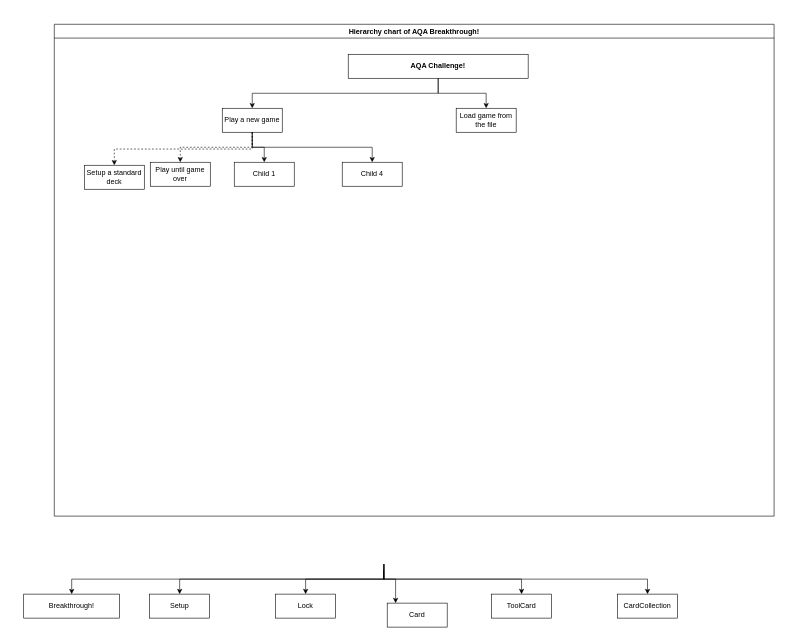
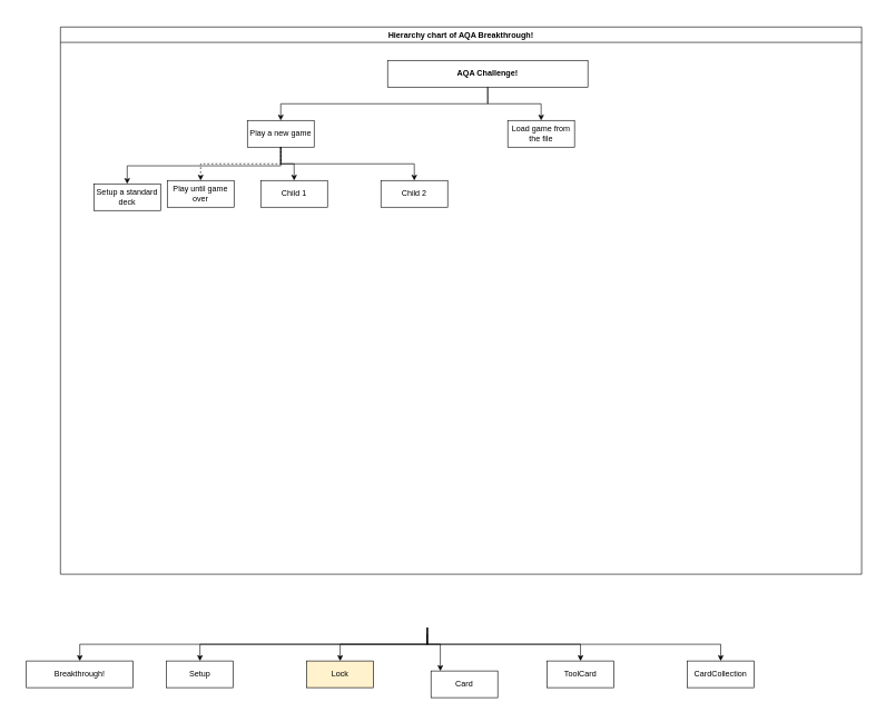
  <mxCell id="0" />
  <mxCell id="1" parent="0" />
  <mxCell id="2" value="Breakthrough!" style="whiteSpace=wrap;html=1;" vertex="1" parent="1"><mxGeometry x="39" y="990" width="160" height="40" as="geometry" /></mxCell>
  <mxCell id="3" value="Setup" style="whiteSpace=wrap;html=1;" vertex="1" parent="1"><mxGeometry x="249" y="990" width="100" height="40" as="geometry" /></mxCell>
- <mxCell id="4" value="Lock" style="whiteSpace=wrap;html=1;" vertex="1" parent="1"><mxGeometry x="459" y="990" width="100" height="40" as="geometry" /></mxCell>
+ <mxCell id="4" value="Lock" style="whiteSpace=wrap;html=1;fillColor=#fff2cc;" vertex="1" parent="1"><mxGeometry x="459" y="990" width="100" height="40" as="geometry" /></mxCell>
  <mxCell id="5" value="ToolCard" style="whiteSpace=wrap;html=1;" vertex="1" parent="1"><mxGeometry x="819" y="990" width="100" height="40" as="geometry" /></mxCell>
  <mxCell id="6" value="" style="edgeStyle=elbowEdgeStyle;elbow=vertical;html=1;rounded=0;" edge="1" parent="1" target="5"><mxGeometry relative="1" as="geometry"><mxPoint x="639" y="950" as="sourcePoint" /><Array as="points"><mxPoint x="619" y="965" /></Array></mxGeometry></mxCell>
  <mxCell id="7" value="Card" style="whiteSpace=wrap;html=1;" vertex="1" parent="1"><mxGeometry x="645" y="1005" width="100" height="40" as="geometry" /></mxCell>
  <mxCell id="8" value="" style="edgeStyle=elbowEdgeStyle;elbow=vertical;html=1;rounded=0;" edge="1" parent="1" target="7"><mxGeometry relative="1" as="geometry"><mxPoint x="639" y="950" as="sourcePoint" /><Array as="points"><mxPoint x="659" y="965" /><mxPoint x="639" y="965" /></Array></mxGeometry></mxCell>
  <mxCell id="9" value="CardCollection" style="whiteSpace=wrap;html=1;" vertex="1" parent="1"><mxGeometry x="1029" y="990" width="100" height="40" as="geometry" /></mxCell>
  <mxCell id="10" value="" style="group" vertex="1" connectable="0" parent="1"><mxGeometry x="639" y="940" as="geometry" /></mxCell>
  <mxCell id="11" value="" style="edgeStyle=elbowEdgeStyle;elbow=vertical;html=1;rounded=0;" edge="1" parent="10" target="4"><mxGeometry relative="1" as="geometry"><mxPoint as="sourcePoint" /></mxGeometry></mxCell>
  <mxCell id="12" value="" style="edgeStyle=elbowEdgeStyle;elbow=vertical;html=1;rounded=0;" edge="1" parent="10" target="9"><mxGeometry relative="1" as="geometry"><mxPoint as="sourcePoint" /></mxGeometry></mxCell>
  <mxCell id="13" value="" style="group" vertex="1" connectable="0" parent="1"><mxGeometry x="640" y="940" as="geometry" /></mxCell>
  <mxCell id="14" value="" style="edgeStyle=elbowEdgeStyle;elbow=vertical;html=1;rounded=0;" edge="1" parent="13" target="2"><mxGeometry relative="1" as="geometry"><mxPoint as="sourcePoint" /></mxGeometry></mxCell>
  <mxCell id="15" value="" style="edgeStyle=elbowEdgeStyle;elbow=vertical;html=1;rounded=0;" edge="1" parent="13" target="3"><mxGeometry relative="1" as="geometry"><mxPoint as="sourcePoint" /></mxGeometry></mxCell>
  <mxCell id="16" value="" style="group" vertex="1" connectable="0" parent="1"><mxGeometry x="20" y="20" width="1200" height="820" as="geometry" /></mxCell>
  <mxCell id="17" value="Hierarchy chart of AQA Breakthrough!" style="swimlane;" vertex="1" parent="16"><mxGeometry x="70" y="20" width="1200" height="820" as="geometry" /></mxCell>
  <mxCell id="18" value="&lt;b&gt;AQA Challenge!&lt;/b&gt;" style="whiteSpace=wrap;html=1;" vertex="1" parent="17"><mxGeometry x="490" y="50" width="300" height="40" as="geometry" /></mxCell>
  <mxCell id="19" value="Play a new game" style="whiteSpace=wrap;html=1;" vertex="1" parent="17"><mxGeometry x="280" y="140" width="100" height="40" as="geometry" /></mxCell>
  <mxCell id="20" value="" style="edgeStyle=elbowEdgeStyle;elbow=vertical;html=1;rounded=0;" edge="1" parent="17" target="19"><mxGeometry relative="1" as="geometry"><mxPoint x="640" y="90" as="sourcePoint" /></mxGeometry></mxCell>
  <mxCell id="21" value="Load game from the file" style="whiteSpace=wrap;html=1;" vertex="1" parent="17"><mxGeometry x="670" y="140" width="100" height="40" as="geometry" /></mxCell>
  <mxCell id="22" value="" style="edgeStyle=elbowEdgeStyle;elbow=vertical;html=1;rounded=0;" edge="1" parent="17" target="21"><mxGeometry relative="1" as="geometry"><mxPoint x="640" y="90" as="sourcePoint" /></mxGeometry></mxCell>
  <mxCell id="23" value="Setup a standard deck" style="whiteSpace=wrap;html=1;" vertex="1" parent="17"><mxGeometry x="50" y="235" width="100" height="40" as="geometry" /></mxCell>
  <mxCell id="24" value="Play until game over" style="whiteSpace=wrap;html=1;" vertex="1" parent="17"><mxGeometry x="160" y="230" width="100" height="40" as="geometry" /></mxCell>
- <mxCell id="25" value="" style="edgeStyle=elbowEdgeStyle;elbow=vertical;html=1;rounded=0;exitX=0.5;exitY=1;exitDx=0;exitDy=0;dashed=1;" edge="1" parent="17" target="23" source="19"><mxGeometry x="-310" y="260" as="geometry"><mxPoint x="570" y="180" as="sourcePoint" /></mxGeometry></mxCell>
+ <mxCell id="25" value="" style="edgeStyle=elbowEdgeStyle;elbow=vertical;html=1;rounded=0;exitX=0.5;exitY=1;exitDx=0;exitDy=0;" edge="1" parent="17" target="23" source="19"><mxGeometry x="-310" y="260" as="geometry"><mxPoint x="570" y="180" as="sourcePoint" /></mxGeometry></mxCell>
  <mxCell id="26" value="" style="edgeStyle=elbowEdgeStyle;elbow=vertical;html=1;rounded=0;exitX=0.5;exitY=1;exitDx=0;exitDy=0;dashed=1;" edge="1" parent="17" target="24" source="19"><mxGeometry x="-310" y="260" as="geometry"><mxPoint x="570" y="180" as="sourcePoint" /><Array as="points"><mxPoint x="300" y="205" /><mxPoint x="350" y="205" /><mxPoint x="420" y="205" /></Array></mxGeometry></mxCell>
  <mxCell id="27" value="" style="group" vertex="1" connectable="0" parent="17"><mxGeometry x="210" y="180" width="240" height="90" as="geometry" /></mxCell>
  <mxCell id="28" value="Child 1" style="whiteSpace=wrap;html=1;" vertex="1" parent="27"><mxGeometry x="90" y="50" width="100" height="40" as="geometry" /></mxCell>
  <mxCell id="29" value="" style="edgeStyle=elbowEdgeStyle;elbow=vertical;html=1;rounded=0;" edge="1" parent="27" target="28"><mxGeometry relative="1" as="geometry"><mxPoint x="120" as="sourcePoint" /></mxGeometry></mxCell>
  <mxCell id="30" value="" style="edgeStyle=elbowEdgeStyle;elbow=vertical;html=1;rounded=0;" edge="1" parent="27" target="31"><mxGeometry relative="1" as="geometry"><mxPoint x="120" as="sourcePoint" /></mxGeometry></mxCell>
- <mxCell id="31" value="Child 4" style="whiteSpace=wrap;html=1;" vertex="1" parent="17"><mxGeometry x="480" y="230" width="100" height="40" as="geometry" /></mxCell>
+ <mxCell id="31" value="Child 2" style="whiteSpace=wrap;html=1;" vertex="1" parent="17"><mxGeometry x="480" y="230" width="100" height="40" as="geometry" /></mxCell>
